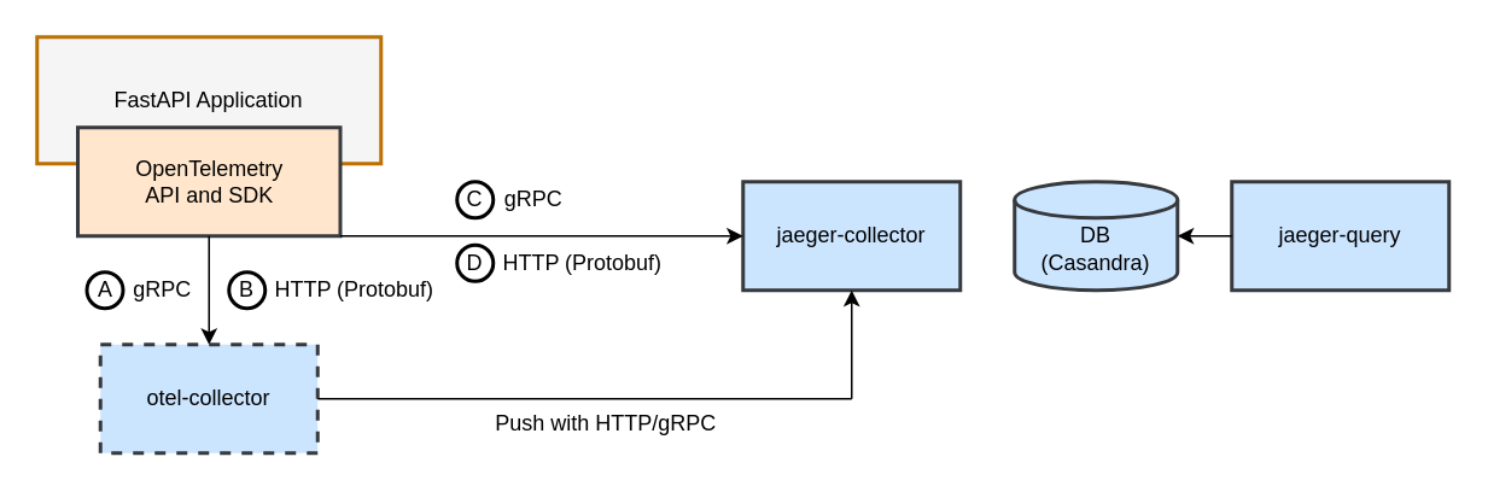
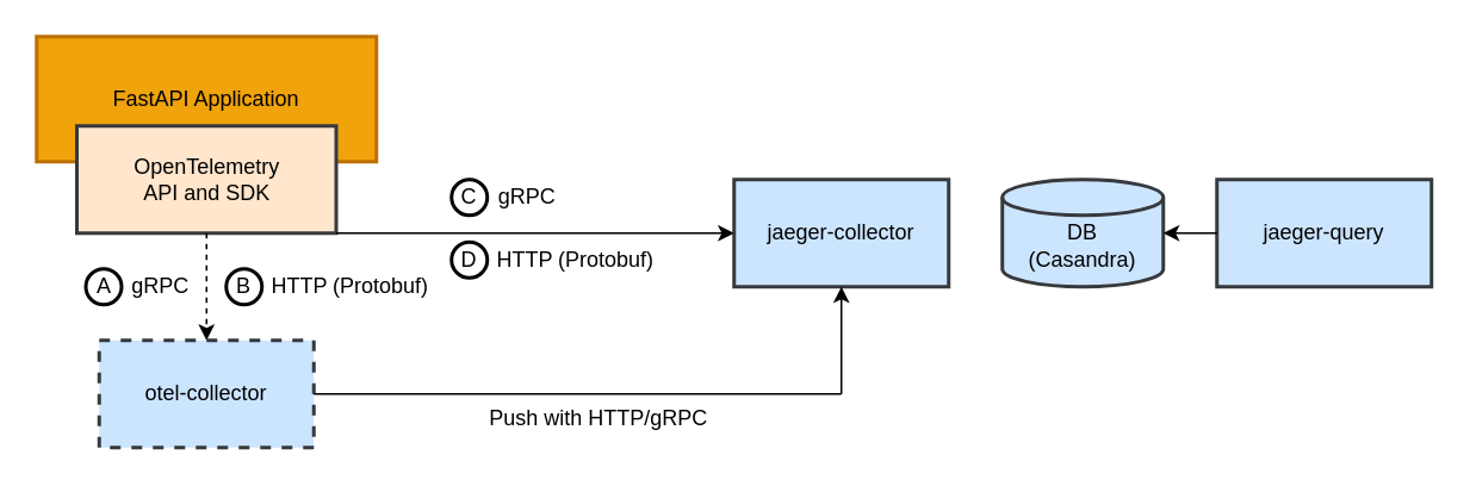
  <mxCell id="0" />
  <mxCell id="1" parent="0" />
- <mxCell id="2" value="FastAPI Application" style="rounded=0;whiteSpace=wrap;html=1;strokeWidth=2;fillColor=#f5f5f5;fontColor=#000000;strokeColor=#BD7000;" parent="1" vertex="1"><mxGeometry x="20" y="20" width="190" height="70" as="geometry" /></mxCell>
+ <mxCell id="2" value="FastAPI Application" style="rounded=0;whiteSpace=wrap;html=1;strokeWidth=2;fillColor=#f0a30a;fontColor=#000000;strokeColor=#BD7000;" parent="1" vertex="1"><mxGeometry x="20" y="20" width="190" height="70" as="geometry" /></mxCell>
  <mxCell id="3" value="OpenTelemetry&lt;br&gt;API and SDK" style="rounded=0;whiteSpace=wrap;html=1;strokeWidth=2;fillColor=#ffe6cc;strokeColor=#36393d;fontColor=#000000;" parent="1" vertex="1"><mxGeometry x="42.5" y="70" width="145" height="60" as="geometry" /></mxCell>
  <mxCell id="4" value="otel-collector" style="rounded=0;whiteSpace=wrap;html=1;strokeWidth=2;fillColor=#cce5ff;strokeColor=#36393d;fontColor=#000000;dashed=1;" parent="1" vertex="1"><mxGeometry x="55" y="190" width="120" height="60" as="geometry" /></mxCell>
  <mxCell id="5" value="jaeger-collector" style="rounded=0;whiteSpace=wrap;html=1;strokeWidth=2;fillColor=#cce5ff;strokeColor=#36393d;fontColor=#000000;" parent="1" vertex="1"><mxGeometry x="410" y="100" width="120" height="60" as="geometry" /></mxCell>
  <mxCell id="6" value="&lt;br&gt;DB&lt;br&gt;(Casandra)" style="strokeWidth=2;html=1;shape=mxgraph.flowchart.database;whiteSpace=wrap;fillColor=#cce5ff;strokeColor=#36393d;fontColor=#000000;" parent="1" vertex="1"><mxGeometry x="560" y="100" width="90" height="60" as="geometry" /></mxCell>
  <mxCell id="7" value="jaeger-query" style="rounded=0;whiteSpace=wrap;html=1;strokeWidth=2;fillColor=#cce5ff;strokeColor=#36393d;fontColor=#000000;" parent="1" vertex="1"><mxGeometry x="680" y="100" width="120" height="60" as="geometry" /></mxCell>
  <mxCell id="8" value="" style="endArrow=none;html=1;rounded=0;exitX=1;exitY=0.5;exitDx=0;exitDy=0;exitPerimeter=0;entryX=0;entryY=0.5;entryDx=0;entryDy=0;startArrow=classic;startFill=1;endFill=0;fontColor=#000000;strokeColor=#000000;" parent="1" source="6" target="7" edge="1"><mxGeometry width="50" height="50" relative="1" as="geometry"><mxPoint x="420" y="240" as="sourcePoint" /><mxPoint x="470" y="190" as="targetPoint" /></mxGeometry></mxCell>
  <mxCell id="9" value="" style="endArrow=classic;html=1;rounded=0;entryX=0.5;entryY=1;entryDx=0;entryDy=0;fontColor=#000000;strokeColor=#000000;" parent="1" target="5" edge="1"><mxGeometry width="50" height="50" relative="1" as="geometry"><mxPoint x="470" y="220" as="sourcePoint" /><mxPoint x="470" y="190" as="targetPoint" /></mxGeometry></mxCell>
  <mxCell id="10" value="" style="endArrow=none;html=1;rounded=0;entryX=1;entryY=0.5;entryDx=0;entryDy=0;fontColor=#000000;strokeColor=#000000;" parent="1" target="4" edge="1"><mxGeometry width="50" height="50" relative="1" as="geometry"><mxPoint x="470" y="220" as="sourcePoint" /><mxPoint x="180" y="220" as="targetPoint" /></mxGeometry></mxCell>
- <mxCell id="11" value="" style="endArrow=classic;html=1;rounded=0;exitX=0.5;exitY=1;exitDx=0;exitDy=0;entryX=0.5;entryY=0;entryDx=0;entryDy=0;fontColor=#000000;strokeColor=#000000;" parent="1" source="3" target="4" edge="1"><mxGeometry width="50" height="50" relative="1" as="geometry"><mxPoint x="340" y="240" as="sourcePoint" /><mxPoint x="390" y="190" as="targetPoint" /><Array as="points"><mxPoint x="115" y="180" /></Array></mxGeometry></mxCell>
+ <mxCell id="11" value="" style="endArrow=classic;html=1;rounded=0;exitX=0.5;exitY=1;exitDx=0;exitDy=0;entryX=0.5;entryY=0;entryDx=0;entryDy=0;fontColor=#000000;strokeColor=#000000;dashed=1;" parent="1" source="3" target="4" edge="1"><mxGeometry width="50" height="50" relative="1" as="geometry"><mxPoint x="340" y="240" as="sourcePoint" /><mxPoint x="390" y="190" as="targetPoint" /><Array as="points"><mxPoint x="115" y="180" /></Array></mxGeometry></mxCell>
  <mxCell id="12" value="" style="endArrow=classic;html=1;rounded=0;entryX=0;entryY=0.5;entryDx=0;entryDy=0;exitX=1;exitY=1;exitDx=0;exitDy=0;fontColor=#000000;strokeColor=#000000;" parent="1" source="3" target="5" edge="1"><mxGeometry width="50" height="50" relative="1" as="geometry"><mxPoint x="220" y="130" as="sourcePoint" /><mxPoint x="390" y="190" as="targetPoint" /></mxGeometry></mxCell>
  <mxCell id="13" value="gRPC" style="text;html=1;resizable=0;autosize=1;align=center;verticalAlign=middle;points=[];fillColor=none;strokeColor=none;rounded=0;fontColor=#000000;" parent="1" vertex="1"><mxGeometry x="59" y="145" width="60" height="30" as="geometry" /></mxCell>
  <mxCell id="14" value="HTTP (Protobuf)" style="text;html=1;resizable=0;autosize=1;align=center;verticalAlign=middle;points=[];fillColor=none;strokeColor=none;rounded=0;fontColor=#000000;" parent="1" vertex="1"><mxGeometry x="266" y="130" width="110" height="30" as="geometry" /></mxCell>
  <mxCell id="15" value="Push with HTTP/gRPC" style="text;html=1;resizable=0;autosize=1;align=center;verticalAlign=middle;points=[];fillColor=none;strokeColor=none;rounded=0;fontColor=#000000;" parent="1" vertex="1"><mxGeometry x="259" y="219" width="150" height="30" as="geometry" /></mxCell>
  <mxCell id="16" value="A" style="ellipse;whiteSpace=wrap;html=1;strokeWidth=2;fontColor=#000000;strokeColor=#000000;labelBackgroundColor=none;fillColor=none;" parent="1" vertex="1"><mxGeometry x="47.5" y="150" width="20" height="20" as="geometry" /></mxCell>
  <mxCell id="17" value="D" style="ellipse;whiteSpace=wrap;html=1;strokeWidth=2;fontColor=#000000;strokeColor=#000000;labelBackgroundColor=none;fillColor=none;" parent="1" vertex="1"><mxGeometry x="252" y="135" width="20" height="20" as="geometry" /></mxCell>
  <mxCell id="18" value="C" style="ellipse;whiteSpace=wrap;html=1;strokeWidth=2;fontColor=#000000;strokeColor=#000000;labelBackgroundColor=none;fillColor=none;" parent="1" vertex="1"><mxGeometry x="252" y="100" width="20" height="20" as="geometry" /></mxCell>
  <mxCell id="19" value="gRPC" style="text;html=1;resizable=0;autosize=1;align=center;verticalAlign=middle;points=[];fillColor=none;strokeColor=none;rounded=0;fontColor=#000000;" parent="1" vertex="1"><mxGeometry x="269" y="100" width="50" height="20" as="geometry" /></mxCell>
  <mxCell id="20" value="HTTP (Protobuf)" style="text;html=1;resizable=0;autosize=1;align=center;verticalAlign=middle;points=[];fillColor=none;strokeColor=none;rounded=0;fontColor=#000000;" parent="1" vertex="1"><mxGeometry x="140" y="145" width="110" height="30" as="geometry" /></mxCell>
  <mxCell id="21" value="B" style="ellipse;whiteSpace=wrap;html=1;strokeWidth=2;fontColor=#000000;strokeColor=#000000;labelBackgroundColor=none;fillColor=none;" parent="1" vertex="1"><mxGeometry x="126" y="150" width="20" height="20" as="geometry" /></mxCell>
